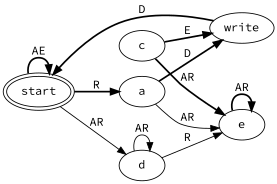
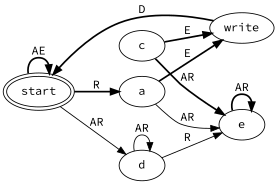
  digraph {
    fontname="Source Code Pro"
    rankdir=LR
    node [fontname="Source Code Pro"]
    edge [fontname="Source Code Pro" style=bold]
    n1 [label=start peripheries=2]
    a
    d
    n4 [label=write]
    e
    c
    n1 -> n1 [label=AE]
    n1 -> a [label=R]
    n1 -> d [label=AR style=""]
-   a -> n4 [label=D]
+   a -> n4 [label=E]
    a -> e [label=AR style=""]
    d -> d [label=AR style=""]
    d -> e [label=R style=""]
    n4 -> n1 [label=D]
    e -> e [label=AR]
    c -> n4 [label=E]
    c -> e [label=AR]
  }
